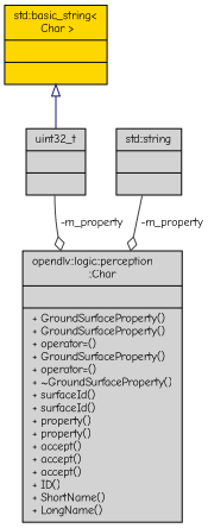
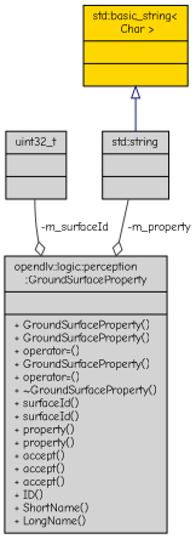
  digraph {
    fontname="Comic Neue"
    node [color=black fillcolor=lightgrey fontname="Comic Neue" fontsize=10 shape=record style=filled]
    edge [arrowhead=odiamond color=grey25 fontname="Comic Neue" fontsize=10 labelfontname=Helvetica labelfontsize=10 style=solid]
-   n1 [fontcolor=black height=0.2 label="{opendlv::logic::perception\l::Char\n||+ GroundSurfaceProperty()\l+ GroundSurfaceProperty()\l+ operator=()\l+ GroundSurfaceProperty()\l+ operator=()\l+ ~GroundSurfaceProperty()\l+ surfaceId()\l+ surfaceId()\l+ property()\l+ property()\l+ accept()\l+ accept()\l+ accept()\l+ ID()\l+ ShortName()\l+ LongName()\l}" width=0.4]
+   n1 [fontcolor=black height=0.2 label="{opendlv::logic::perception\l::GroundSurfaceProperty\n||+ GroundSurfaceProperty()\l+ GroundSurfaceProperty()\l+ operator=()\l+ GroundSurfaceProperty()\l+ operator=()\l+ ~GroundSurfaceProperty()\l+ surfaceId()\l+ surfaceId()\l+ property()\l+ property()\l+ accept()\l+ accept()\l+ accept()\l+ ID()\l+ ShortName()\l+ LongName()\l}" width=0.4]
    n2 [height=0.2 label="{uint32_t\n||}" width=0.4]
    n3 [height=0.2 label="{std::string\n||}" width=0.4]
    n4 [fillcolor=gold height=0.2 label="{std::basic_string\<\l Char \>\n||}" width=0.4]
-   n2 -> n1 [label=" -m_property"]
+   n2 -> n1 [label=" -m_surfaceId"]
    n3 -> n1 [label=" -m_property"]
-   n4 -> n2 [arrowtail=onormal color=midnightblue dir=back arrowhead=""]
+   n4 -> n3 [arrowtail=onormal color=midnightblue dir=back arrowhead=""]
  }
